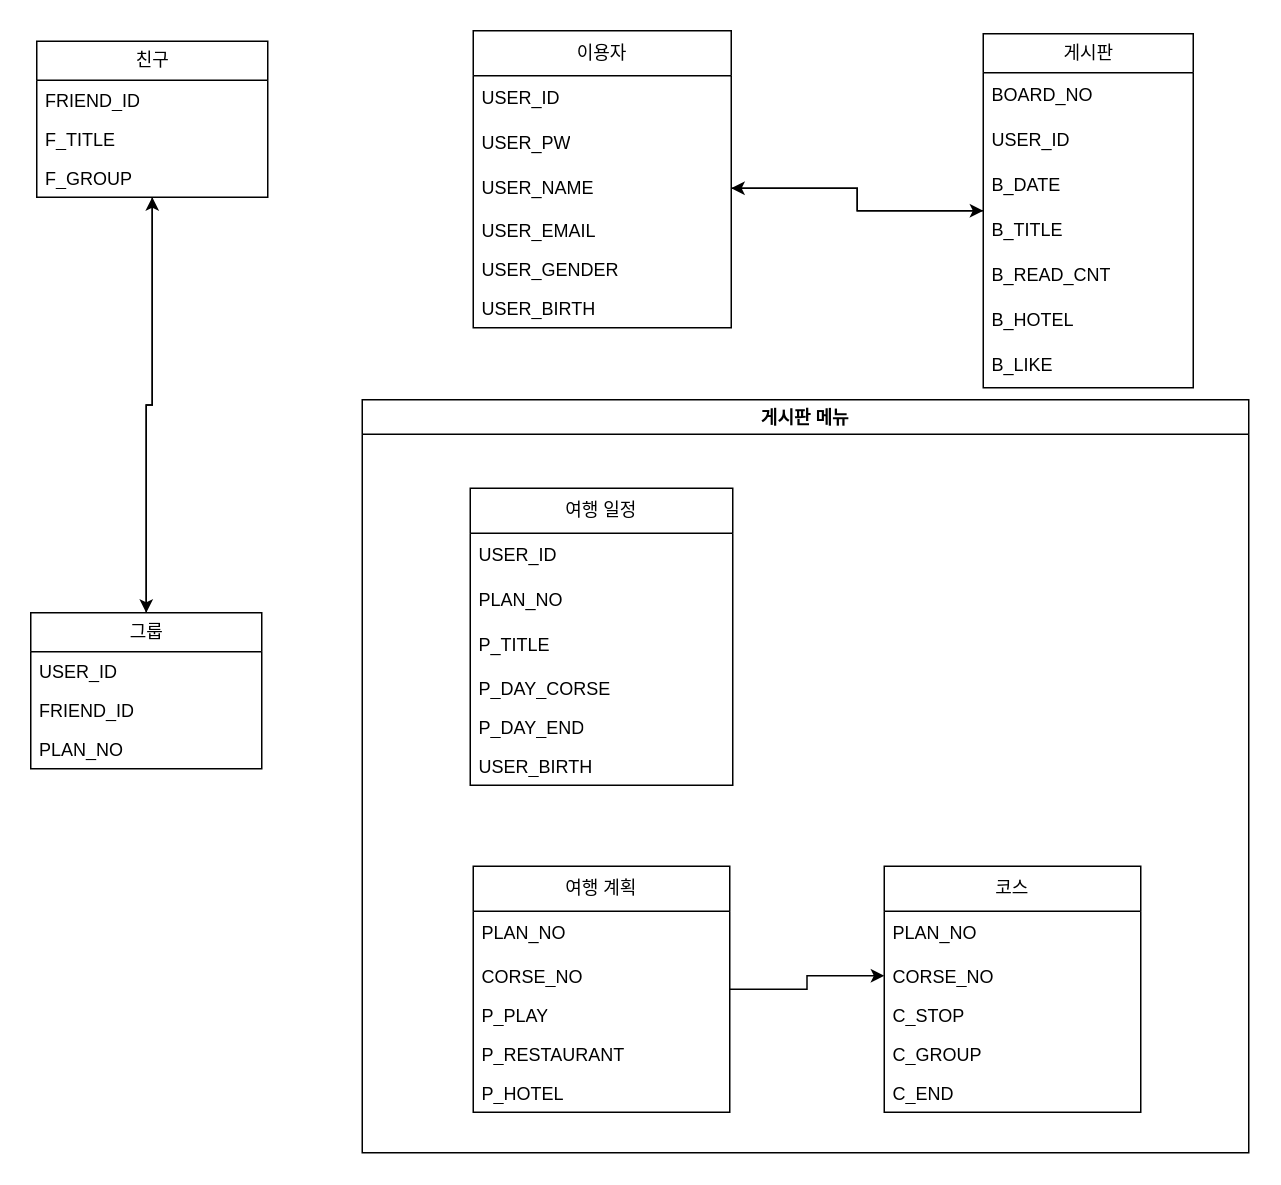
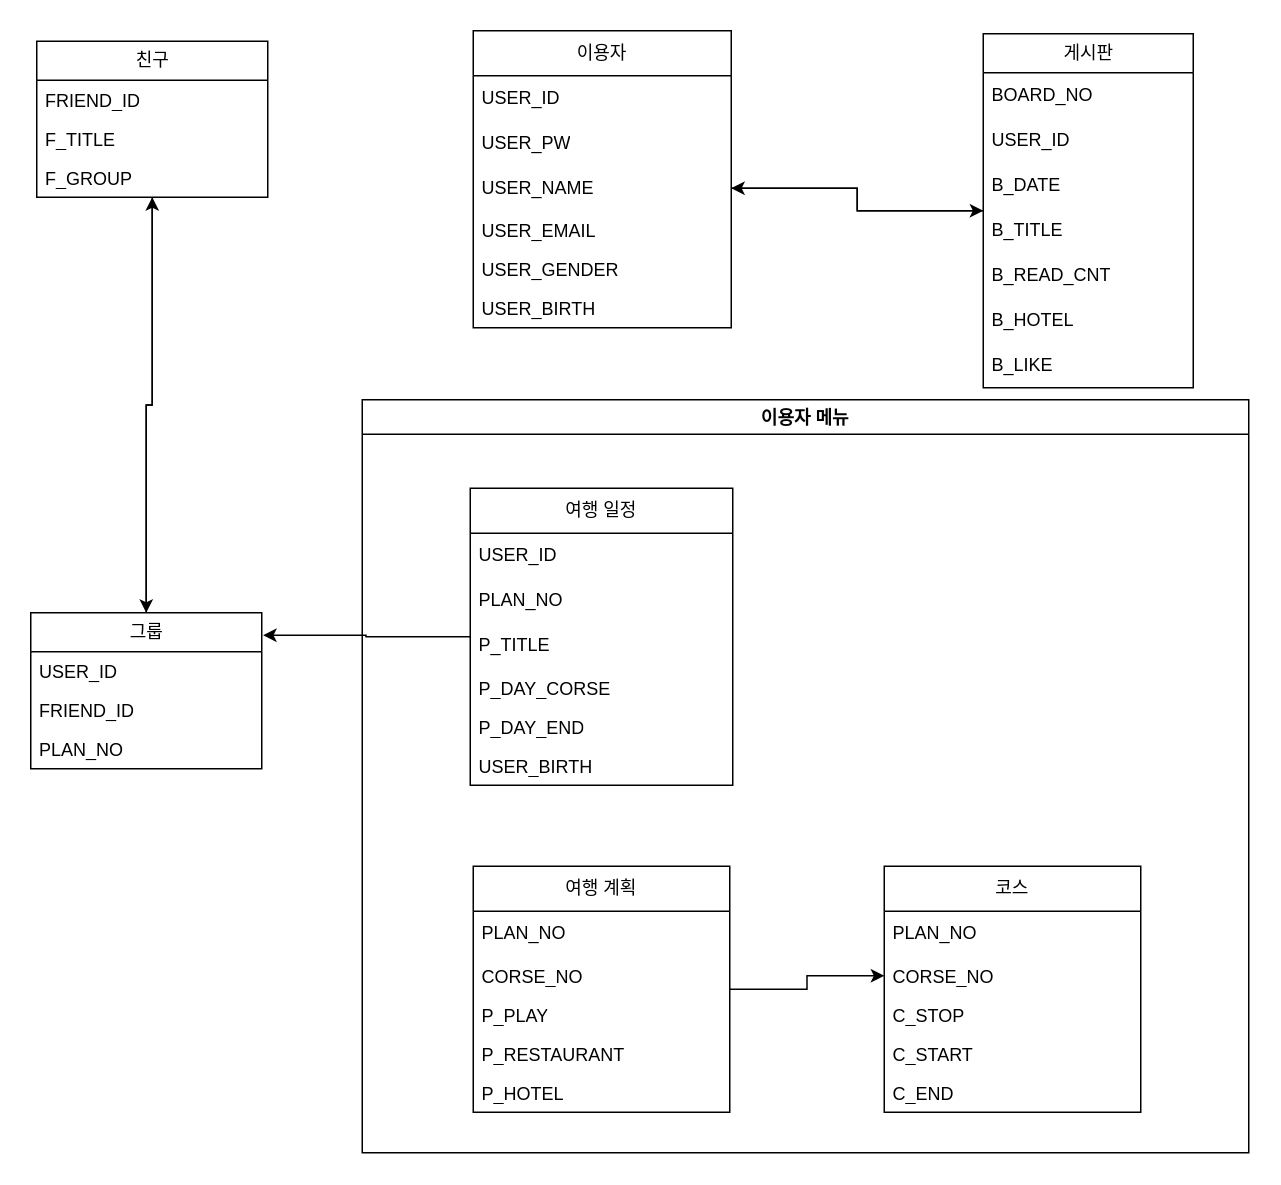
  <mxCell id="0" />
  <mxCell id="1" parent="0" />
  <mxCell id="2" value="이용자" style="swimlane;fontStyle=0;childLayout=stackLayout;horizontal=1;startSize=30;horizontalStack=0;resizeParent=1;resizeParentMax=0;resizeLast=0;collapsible=1;marginBottom=0;whiteSpace=wrap;html=1;" parent="1" vertex="1"><mxGeometry x="315" y="20" width="172" height="198" as="geometry" /></mxCell>
  <mxCell id="3" value="USER_ID" style="text;strokeColor=none;fillColor=none;align=left;verticalAlign=middle;spacingLeft=4;spacingRight=4;overflow=hidden;points=[[0,0.5],[1,0.5]];portConstraint=eastwest;rotatable=0;whiteSpace=wrap;html=1;" parent="2" vertex="1"><mxGeometry y="30" width="172" height="30" as="geometry" /></mxCell>
  <mxCell id="4" value="USER_PW" style="text;strokeColor=none;fillColor=none;align=left;verticalAlign=middle;spacingLeft=4;spacingRight=4;overflow=hidden;points=[[0,0.5],[1,0.5]];portConstraint=eastwest;rotatable=0;whiteSpace=wrap;html=1;" parent="2" vertex="1"><mxGeometry y="60" width="172" height="30" as="geometry" /></mxCell>
  <mxCell id="5" value="USER_NAME" style="text;strokeColor=none;fillColor=none;align=left;verticalAlign=middle;spacingLeft=4;spacingRight=4;overflow=hidden;points=[[0,0.5],[1,0.5]];portConstraint=eastwest;rotatable=0;whiteSpace=wrap;html=1;" parent="2" vertex="1"><mxGeometry y="90" width="172" height="30" as="geometry" /></mxCell>
  <mxCell id="6" value="USER_EMAIL" style="text;strokeColor=none;fillColor=none;align=left;verticalAlign=top;spacingLeft=4;spacingRight=4;overflow=hidden;rotatable=0;points=[[0,0.5],[1,0.5]];portConstraint=eastwest;whiteSpace=wrap;html=1;" vertex="1" parent="2"><mxGeometry y="120" width="172" height="26" as="geometry" /></mxCell>
  <mxCell id="7" value="USER_GENDER" style="text;strokeColor=none;fillColor=none;align=left;verticalAlign=top;spacingLeft=4;spacingRight=4;overflow=hidden;rotatable=0;points=[[0,0.5],[1,0.5]];portConstraint=eastwest;whiteSpace=wrap;html=1;" vertex="1" parent="2"><mxGeometry y="146" width="172" height="26" as="geometry" /></mxCell>
  <mxCell id="8" value="USER_BIRTH" style="text;strokeColor=none;fillColor=none;align=left;verticalAlign=top;spacingLeft=4;spacingRight=4;overflow=hidden;rotatable=0;points=[[0,0.5],[1,0.5]];portConstraint=eastwest;whiteSpace=wrap;html=1;" vertex="1" parent="2"><mxGeometry y="172" width="172" height="26" as="geometry" /></mxCell>
  <mxCell id="9" style="edgeStyle=orthogonalEdgeStyle;rounded=0;orthogonalLoop=1;jettySize=auto;html=1;entryX=1;entryY=0.5;entryDx=0;entryDy=0;" edge="1" parent="1" source="10" target="5"><mxGeometry relative="1" as="geometry" /></mxCell>
  <mxCell id="10" value="게시판" style="swimlane;fontStyle=0;childLayout=stackLayout;horizontal=1;startSize=26;fillColor=none;horizontalStack=0;resizeParent=1;resizeParentMax=0;resizeLast=0;collapsible=1;marginBottom=0;html=1;" vertex="1" parent="1"><mxGeometry x="655" y="22" width="140" height="236" as="geometry" /></mxCell>
  <mxCell id="11" value="BOARD_NO" style="text;strokeColor=none;fillColor=none;align=left;verticalAlign=middle;spacingLeft=4;spacingRight=4;overflow=hidden;points=[[0,0.5],[1,0.5]];portConstraint=eastwest;rotatable=0;whiteSpace=wrap;html=1;" vertex="1" parent="10"><mxGeometry y="26" width="140" height="30" as="geometry" /></mxCell>
  <mxCell id="12" value="USER_ID" style="text;strokeColor=none;fillColor=none;align=left;verticalAlign=middle;spacingLeft=4;spacingRight=4;overflow=hidden;points=[[0,0.5],[1,0.5]];portConstraint=eastwest;rotatable=0;whiteSpace=wrap;html=1;" vertex="1" parent="10"><mxGeometry y="56" width="140" height="30" as="geometry" /></mxCell>
  <mxCell id="13" value="B_DATE" style="text;strokeColor=none;fillColor=none;align=left;verticalAlign=middle;spacingLeft=4;spacingRight=4;overflow=hidden;points=[[0,0.5],[1,0.5]];portConstraint=eastwest;rotatable=0;whiteSpace=wrap;html=1;" vertex="1" parent="10"><mxGeometry y="86" width="140" height="30" as="geometry" /></mxCell>
  <mxCell id="14" value="B_TITLE" style="text;strokeColor=none;fillColor=none;align=left;verticalAlign=middle;spacingLeft=4;spacingRight=4;overflow=hidden;points=[[0,0.5],[1,0.5]];portConstraint=eastwest;rotatable=0;whiteSpace=wrap;html=1;" vertex="1" parent="10"><mxGeometry y="116" width="140" height="30" as="geometry" /></mxCell>
  <mxCell id="15" value="B_READ_CNT" style="text;strokeColor=none;fillColor=none;align=left;verticalAlign=middle;spacingLeft=4;spacingRight=4;overflow=hidden;points=[[0,0.5],[1,0.5]];portConstraint=eastwest;rotatable=0;whiteSpace=wrap;html=1;" vertex="1" parent="10"><mxGeometry y="146" width="140" height="30" as="geometry" /></mxCell>
  <mxCell id="16" value="B_HOTEL" style="text;strokeColor=none;fillColor=none;align=left;verticalAlign=middle;spacingLeft=4;spacingRight=4;overflow=hidden;points=[[0,0.5],[1,0.5]];portConstraint=eastwest;rotatable=0;whiteSpace=wrap;html=1;" vertex="1" parent="10"><mxGeometry y="176" width="140" height="30" as="geometry" /></mxCell>
  <mxCell id="17" value="B_LIKE" style="text;strokeColor=none;fillColor=none;align=left;verticalAlign=middle;spacingLeft=4;spacingRight=4;overflow=hidden;points=[[0,0.5],[1,0.5]];portConstraint=eastwest;rotatable=0;whiteSpace=wrap;html=1;" vertex="1" parent="10"><mxGeometry y="206" width="140" height="30" as="geometry" /></mxCell>
  <mxCell id="18" style="edgeStyle=orthogonalEdgeStyle;rounded=0;orthogonalLoop=1;jettySize=auto;html=1;exitX=1;exitY=0.5;exitDx=0;exitDy=0;" edge="1" parent="1" source="5" target="10"><mxGeometry relative="1" as="geometry" /></mxCell>
- <mxCell id="19" value="게시판 메뉴" style="swimlane;" vertex="1" parent="1"><mxGeometry x="241" y="266" width="591" height="502" as="geometry" /></mxCell>
+ <mxCell id="19" value="이용자 메뉴" style="swimlane;" vertex="1" parent="1"><mxGeometry x="241" y="266" width="591" height="502" as="geometry" /></mxCell>
  <mxCell id="20" value="여행 일정" style="swimlane;fontStyle=0;childLayout=stackLayout;horizontal=1;startSize=30;horizontalStack=0;resizeParent=1;resizeParentMax=0;resizeLast=0;collapsible=1;marginBottom=0;whiteSpace=wrap;html=1;" vertex="1" parent="19"><mxGeometry x="72" y="59" width="175" height="198" as="geometry" /></mxCell>
  <mxCell id="21" value="USER_ID" style="text;strokeColor=none;fillColor=none;align=left;verticalAlign=middle;spacingLeft=4;spacingRight=4;overflow=hidden;points=[[0,0.5],[1,0.5]];portConstraint=eastwest;rotatable=0;whiteSpace=wrap;html=1;" vertex="1" parent="20"><mxGeometry y="30" width="175" height="30" as="geometry" /></mxCell>
  <mxCell id="22" value="PLAN_NO" style="text;strokeColor=none;fillColor=none;align=left;verticalAlign=middle;spacingLeft=4;spacingRight=4;overflow=hidden;points=[[0,0.5],[1,0.5]];portConstraint=eastwest;rotatable=0;whiteSpace=wrap;html=1;" vertex="1" parent="20"><mxGeometry y="60" width="175" height="30" as="geometry" /></mxCell>
  <mxCell id="23" value="P_TITLE" style="text;strokeColor=none;fillColor=none;align=left;verticalAlign=middle;spacingLeft=4;spacingRight=4;overflow=hidden;points=[[0,0.5],[1,0.5]];portConstraint=eastwest;rotatable=0;whiteSpace=wrap;html=1;" vertex="1" parent="20"><mxGeometry y="90" width="175" height="30" as="geometry" /></mxCell>
  <mxCell id="24" value="P_DAY_CORSE" style="text;strokeColor=none;fillColor=none;align=left;verticalAlign=top;spacingLeft=4;spacingRight=4;overflow=hidden;rotatable=0;points=[[0,0.5],[1,0.5]];portConstraint=eastwest;whiteSpace=wrap;html=1;" vertex="1" parent="20"><mxGeometry y="120" width="175" height="26" as="geometry" /></mxCell>
  <mxCell id="25" value="P_DAY_END" style="text;strokeColor=none;fillColor=none;align=left;verticalAlign=top;spacingLeft=4;spacingRight=4;overflow=hidden;rotatable=0;points=[[0,0.5],[1,0.5]];portConstraint=eastwest;whiteSpace=wrap;html=1;" vertex="1" parent="20"><mxGeometry y="146" width="175" height="26" as="geometry" /></mxCell>
  <mxCell id="26" value="USER_BIRTH" style="text;strokeColor=none;fillColor=none;align=left;verticalAlign=top;spacingLeft=4;spacingRight=4;overflow=hidden;rotatable=0;points=[[0,0.5],[1,0.5]];portConstraint=eastwest;whiteSpace=wrap;html=1;" vertex="1" parent="20"><mxGeometry y="172" width="175" height="26" as="geometry" /></mxCell>
  <mxCell id="27" style="edgeStyle=orthogonalEdgeStyle;rounded=0;orthogonalLoop=1;jettySize=auto;html=1;entryX=0;entryY=0.5;entryDx=0;entryDy=0;" edge="1" parent="19" source="28" target="36"><mxGeometry relative="1" as="geometry" /></mxCell>
  <mxCell id="28" value="여행 계획" style="swimlane;fontStyle=0;childLayout=stackLayout;horizontal=1;startSize=30;horizontalStack=0;resizeParent=1;resizeParentMax=0;resizeLast=0;collapsible=1;marginBottom=0;whiteSpace=wrap;html=1;" vertex="1" parent="19"><mxGeometry x="74" y="311" width="171" height="164" as="geometry" /></mxCell>
  <mxCell id="29" value="PLAN_NO" style="text;strokeColor=none;fillColor=none;align=left;verticalAlign=middle;spacingLeft=4;spacingRight=4;overflow=hidden;points=[[0,0.5],[1,0.5]];portConstraint=eastwest;rotatable=0;whiteSpace=wrap;html=1;" vertex="1" parent="28"><mxGeometry y="30" width="171" height="30" as="geometry" /></mxCell>
  <mxCell id="30" value="CORSE_NO" style="text;strokeColor=none;fillColor=none;align=left;verticalAlign=top;spacingLeft=4;spacingRight=4;overflow=hidden;rotatable=0;points=[[0,0.5],[1,0.5]];portConstraint=eastwest;whiteSpace=wrap;html=1;" vertex="1" parent="28"><mxGeometry y="60" width="171" height="26" as="geometry" /></mxCell>
  <mxCell id="31" value="P_PLAY" style="text;strokeColor=none;fillColor=none;align=left;verticalAlign=top;spacingLeft=4;spacingRight=4;overflow=hidden;rotatable=0;points=[[0,0.5],[1,0.5]];portConstraint=eastwest;whiteSpace=wrap;html=1;" vertex="1" parent="28"><mxGeometry y="86" width="171" height="26" as="geometry" /></mxCell>
  <mxCell id="32" value="P_RESTAURANT" style="text;strokeColor=none;fillColor=none;align=left;verticalAlign=top;spacingLeft=4;spacingRight=4;overflow=hidden;rotatable=0;points=[[0,0.5],[1,0.5]];portConstraint=eastwest;whiteSpace=wrap;html=1;" vertex="1" parent="28"><mxGeometry y="112" width="171" height="26" as="geometry" /></mxCell>
  <mxCell id="33" value="P_HOTEL" style="text;strokeColor=none;fillColor=none;align=left;verticalAlign=top;spacingLeft=4;spacingRight=4;overflow=hidden;rotatable=0;points=[[0,0.5],[1,0.5]];portConstraint=eastwest;whiteSpace=wrap;html=1;" vertex="1" parent="28"><mxGeometry y="138" width="171" height="26" as="geometry" /></mxCell>
  <mxCell id="34" value="코스" style="swimlane;fontStyle=0;childLayout=stackLayout;horizontal=1;startSize=30;horizontalStack=0;resizeParent=1;resizeParentMax=0;resizeLast=0;collapsible=1;marginBottom=0;whiteSpace=wrap;html=1;" vertex="1" parent="19"><mxGeometry x="348" y="311" width="171" height="164" as="geometry" /></mxCell>
  <mxCell id="35" value="PLAN_NO" style="text;strokeColor=none;fillColor=none;align=left;verticalAlign=middle;spacingLeft=4;spacingRight=4;overflow=hidden;points=[[0,0.5],[1,0.5]];portConstraint=eastwest;rotatable=0;whiteSpace=wrap;html=1;" vertex="1" parent="34"><mxGeometry y="30" width="171" height="30" as="geometry" /></mxCell>
  <mxCell id="36" value="CORSE_NO" style="text;strokeColor=none;fillColor=none;align=left;verticalAlign=top;spacingLeft=4;spacingRight=4;overflow=hidden;rotatable=0;points=[[0,0.5],[1,0.5]];portConstraint=eastwest;whiteSpace=wrap;html=1;" vertex="1" parent="34"><mxGeometry y="60" width="171" height="26" as="geometry" /></mxCell>
  <mxCell id="37" value="C_STOP" style="text;strokeColor=none;fillColor=none;align=left;verticalAlign=top;spacingLeft=4;spacingRight=4;overflow=hidden;rotatable=0;points=[[0,0.5],[1,0.5]];portConstraint=eastwest;whiteSpace=wrap;html=1;" vertex="1" parent="34"><mxGeometry y="86" width="171" height="26" as="geometry" /></mxCell>
- <mxCell id="38" value="C_GROUP&lt;br&gt;" style="text;strokeColor=none;fillColor=none;align=left;verticalAlign=top;spacingLeft=4;spacingRight=4;overflow=hidden;rotatable=0;points=[[0,0.5],[1,0.5]];portConstraint=eastwest;whiteSpace=wrap;html=1;" vertex="1" parent="34"><mxGeometry y="112" width="171" height="26" as="geometry" /></mxCell>
+ <mxCell id="38" value="C_START&lt;br&gt;" style="text;strokeColor=none;fillColor=none;align=left;verticalAlign=top;spacingLeft=4;spacingRight=4;overflow=hidden;rotatable=0;points=[[0,0.5],[1,0.5]];portConstraint=eastwest;whiteSpace=wrap;html=1;" vertex="1" parent="34"><mxGeometry y="112" width="171" height="26" as="geometry" /></mxCell>
  <mxCell id="39" value="C_END" style="text;strokeColor=none;fillColor=none;align=left;verticalAlign=top;spacingLeft=4;spacingRight=4;overflow=hidden;rotatable=0;points=[[0,0.5],[1,0.5]];portConstraint=eastwest;whiteSpace=wrap;html=1;" vertex="1" parent="34"><mxGeometry y="138" width="171" height="26" as="geometry" /></mxCell>
  <mxCell id="40" style="edgeStyle=orthogonalEdgeStyle;rounded=0;orthogonalLoop=1;jettySize=auto;html=1;entryX=0.5;entryY=0;entryDx=0;entryDy=0;" edge="1" parent="1" source="41" target="46"><mxGeometry relative="1" as="geometry" /></mxCell>
  <mxCell id="41" value="친구" style="swimlane;fontStyle=0;childLayout=stackLayout;horizontal=1;startSize=26;fillColor=none;horizontalStack=0;resizeParent=1;resizeParentMax=0;resizeLast=0;collapsible=1;marginBottom=0;html=1;" vertex="1" parent="1"><mxGeometry x="24" y="27" width="154" height="104" as="geometry" /></mxCell>
  <mxCell id="42" value="FRIEND_ID" style="text;strokeColor=none;fillColor=none;align=left;verticalAlign=top;spacingLeft=4;spacingRight=4;overflow=hidden;rotatable=0;points=[[0,0.5],[1,0.5]];portConstraint=eastwest;whiteSpace=wrap;html=1;" vertex="1" parent="41"><mxGeometry y="26" width="154" height="26" as="geometry" /></mxCell>
  <mxCell id="43" value="F_TITLE" style="text;strokeColor=none;fillColor=none;align=left;verticalAlign=top;spacingLeft=4;spacingRight=4;overflow=hidden;rotatable=0;points=[[0,0.5],[1,0.5]];portConstraint=eastwest;whiteSpace=wrap;html=1;" vertex="1" parent="41"><mxGeometry y="52" width="154" height="26" as="geometry" /></mxCell>
  <mxCell id="44" value="F_GROUP" style="text;strokeColor=none;fillColor=none;align=left;verticalAlign=top;spacingLeft=4;spacingRight=4;overflow=hidden;rotatable=0;points=[[0,0.5],[1,0.5]];portConstraint=eastwest;whiteSpace=wrap;html=1;" vertex="1" parent="41"><mxGeometry y="78" width="154" height="26" as="geometry" /></mxCell>
  <mxCell id="45" style="edgeStyle=orthogonalEdgeStyle;rounded=0;orthogonalLoop=1;jettySize=auto;html=1;" edge="1" parent="1" source="46" target="41"><mxGeometry relative="1" as="geometry" /></mxCell>
  <mxCell id="46" value="그룹" style="swimlane;fontStyle=0;childLayout=stackLayout;horizontal=1;startSize=26;fillColor=none;horizontalStack=0;resizeParent=1;resizeParentMax=0;resizeLast=0;collapsible=1;marginBottom=0;html=1;" vertex="1" parent="1"><mxGeometry x="20" y="408" width="154" height="104" as="geometry" /></mxCell>
  <mxCell id="47" value="USER_ID" style="text;strokeColor=none;fillColor=none;align=left;verticalAlign=top;spacingLeft=4;spacingRight=4;overflow=hidden;rotatable=0;points=[[0,0.5],[1,0.5]];portConstraint=eastwest;whiteSpace=wrap;html=1;" vertex="1" parent="46"><mxGeometry y="26" width="154" height="26" as="geometry" /></mxCell>
  <mxCell id="48" value="FRIEND_ID" style="text;strokeColor=none;fillColor=none;align=left;verticalAlign=top;spacingLeft=4;spacingRight=4;overflow=hidden;rotatable=0;points=[[0,0.5],[1,0.5]];portConstraint=eastwest;whiteSpace=wrap;html=1;" vertex="1" parent="46"><mxGeometry y="52" width="154" height="26" as="geometry" /></mxCell>
  <mxCell id="49" value="PLAN_NO" style="text;strokeColor=none;fillColor=none;align=left;verticalAlign=top;spacingLeft=4;spacingRight=4;overflow=hidden;rotatable=0;points=[[0,0.5],[1,0.5]];portConstraint=eastwest;whiteSpace=wrap;html=1;" vertex="1" parent="46"><mxGeometry y="78" width="154" height="26" as="geometry" /></mxCell>
+ <mxCell id="50" style="edgeStyle=orthogonalEdgeStyle;rounded=0;orthogonalLoop=1;jettySize=auto;html=1;entryX=1.006;entryY=0.144;entryDx=0;entryDy=0;entryPerimeter=0;" edge="1" parent="1" source="20" target="46"><mxGeometry relative="1" as="geometry" /></mxCell>
